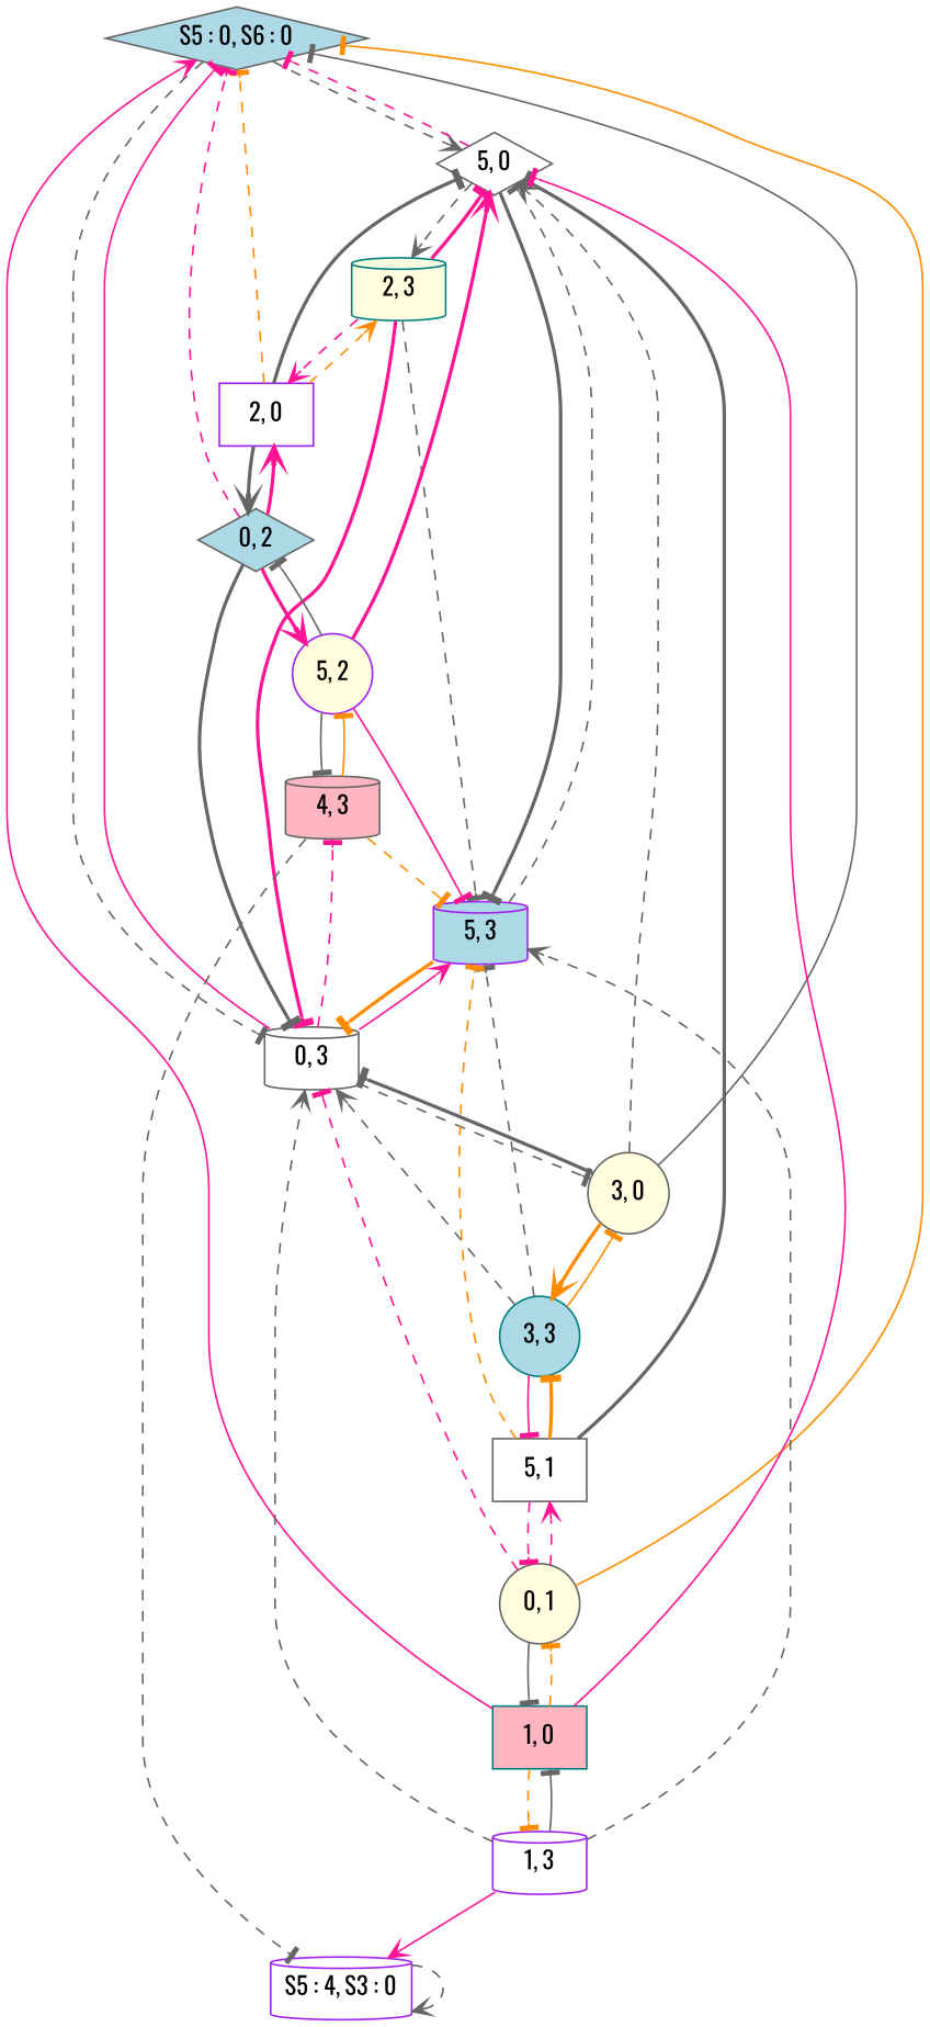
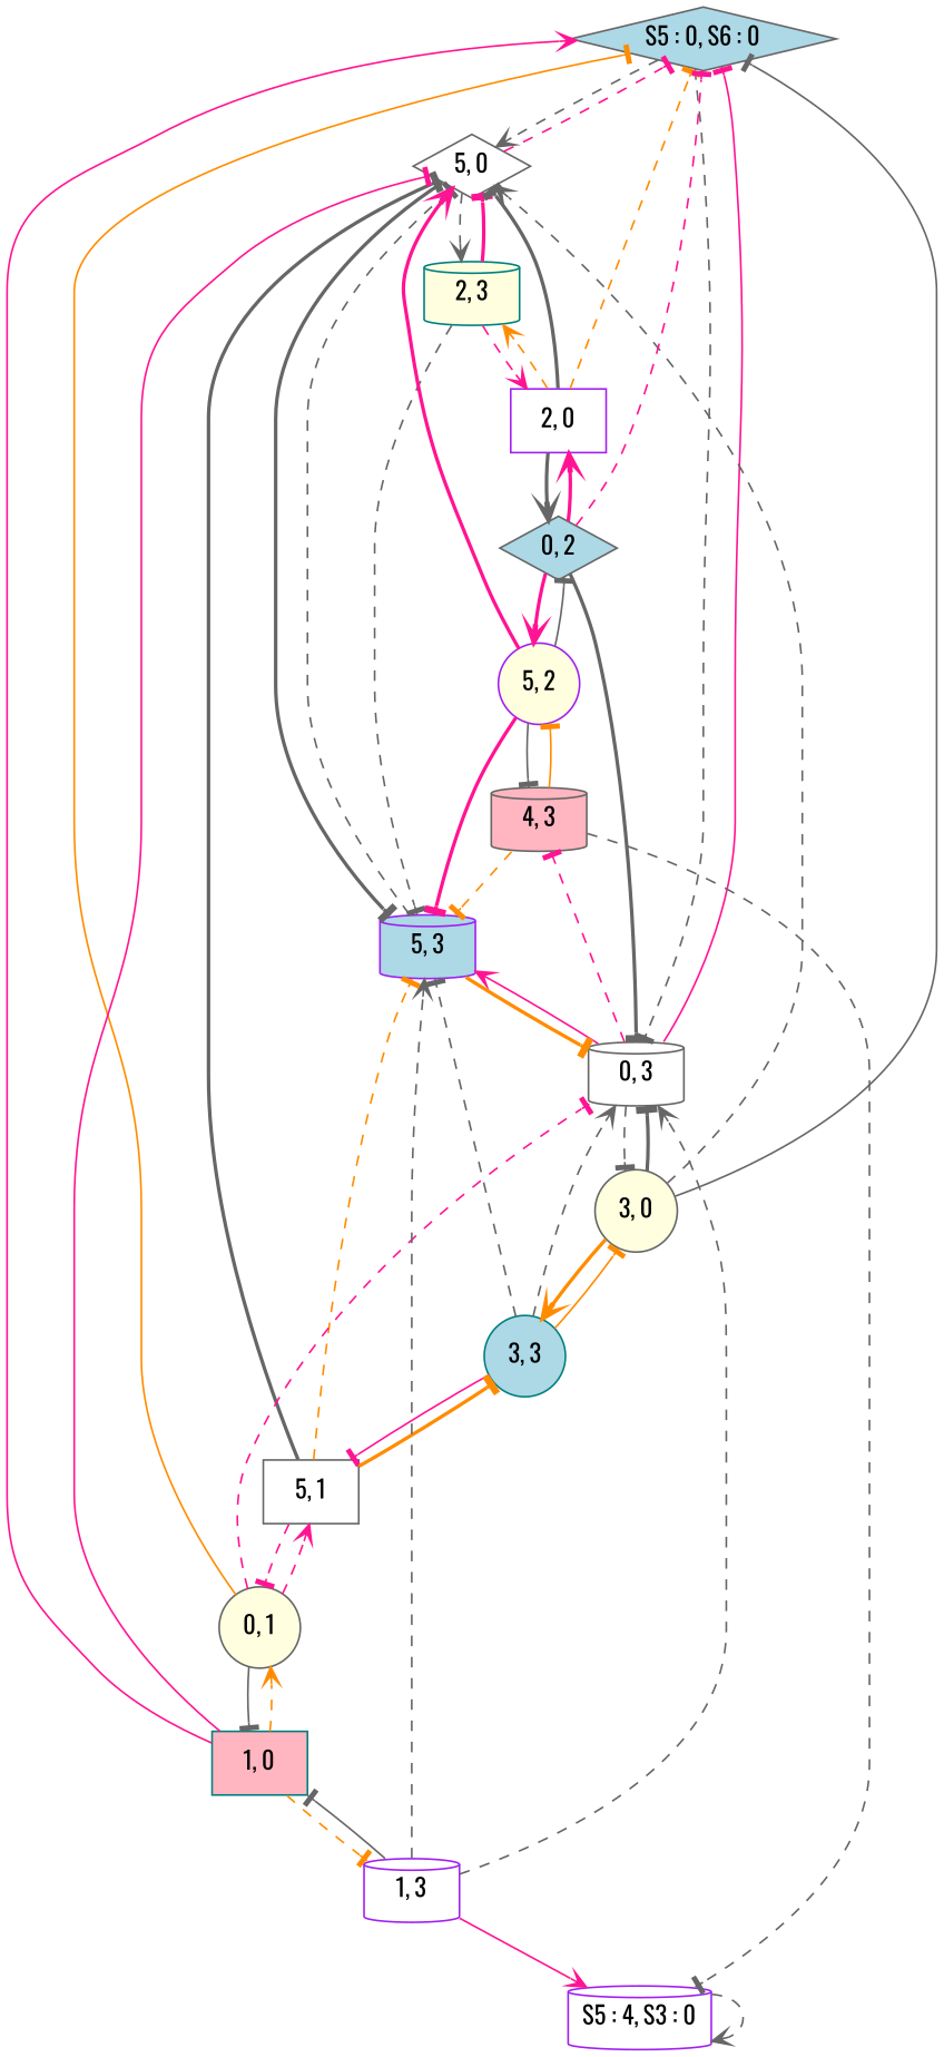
  digraph {
    fontname=Oswald
    node [color=gray40 fillcolor=white fontname=Oswald shape=cylinder style=filled]
    edge [arrowhead=tee color=gray40 fontname=Oswald style=dashed]
    n1 [fillcolor=lightblue label="S5 : 0, S6 : 0" shape=diamond]
    "5, 0" [shape=diamond]
    "0, 3"
    "5, 3" [color=purple fillcolor=lightblue]
    "2, 3" [color=teal fillcolor=lightyellow]
    "3, 0" [fillcolor=lightyellow shape=circle]
    "4, 3" [fillcolor=lightpink]
    n8 [color=purple label="S5 : 4, S3 : 0"]
    "2, 0" [color=purple shape=box]
    "3, 3" [color=teal fillcolor=lightblue shape=circle]
    "5, 1" [shape=box]
    "0, 1" [fillcolor=lightyellow shape=circle]
    "1, 0" [color=teal fillcolor=lightpink shape=box]
    "1, 3" [color=purple]
    "0, 2" [fillcolor=lightblue shape=diamond]
    "5, 2" [color=purple fillcolor=lightyellow shape=circle]
    n1 -> "5, 0" [arrowhead=vee]
    n1 -> "0, 3"
    "5, 0" -> n1 [color=deeppink]
    "5, 0" -> "5, 3" [style=bold]
    "5, 0" -> "2, 3" [arrowhead=vee]
    "0, 3" -> n1 [color=deeppink style=solid]
    "0, 3" -> "5, 3" [arrowhead=vee color=deeppink style=solid]
    "0, 3" -> "3, 0"
    "0, 3" -> "4, 3" [color=deeppink]
    "5, 3" -> "5, 0"
    "5, 3" -> "0, 3" [color=darkorange style=bold]
    "2, 3" -> "5, 0" [color=deeppink style=bold]
-   "2, 3" -> "0, 3" [color=deeppink style=bold]
    "2, 3" -> "5, 3"
    "2, 3" -> "2, 0" [arrowhead=vee color=deeppink]
    "3, 0" -> n1 [style=solid]
    "3, 0" -> "5, 0" [arrowhead=vee]
    "3, 0" -> "0, 3" [style=bold]
    "3, 0" -> "3, 3" [arrowhead=vee color=darkorange style=bold]
    "4, 3" -> "5, 3" [color=darkorange]
    "4, 3" -> n8
    "4, 3" -> "5, 2" [color=darkorange style=solid]
    n8 -> n8 [arrowhead=vee]
    "2, 0" -> n1 [color=darkorange]
    "2, 0" -> "5, 0" [style=bold]
    "2, 0" -> "2, 3" [arrowhead=vee color=darkorange]
    "2, 0" -> "0, 2" [arrowhead=vee style=bold]
    "3, 3" -> "0, 3" [arrowhead=vee]
    "3, 3" -> "5, 3"
    "3, 3" -> "3, 0" [color=darkorange style=solid]
    "3, 3" -> "5, 1" [color=deeppink style=solid]
    "5, 1" -> "5, 0" [style=bold]
    "5, 1" -> "5, 3" [color=darkorange]
    "5, 1" -> "3, 3" [color=darkorange style=bold]
    "5, 1" -> "0, 1" [color=deeppink]
    "0, 1" -> n1 [color=darkorange style=solid]
    "0, 1" -> "0, 3" [color=deeppink]
    "0, 1" -> "5, 1" [arrowhead=vee color=deeppink]
    "0, 1" -> "1, 0" [style=solid]
    "1, 0" -> n1 [arrowhead=vee color=deeppink style=solid]
    "1, 0" -> "5, 0" [color=deeppink style=solid]
-   "1, 0" -> "0, 1" [color=darkorange]
+   "1, 0" -> "0, 1" [arrowhead=vee color=darkorange]
    "1, 0" -> "1, 3" [color=darkorange]
    "1, 3" -> "0, 3" [arrowhead=vee]
    "1, 3" -> "5, 3" [arrowhead=vee]
    "1, 3" -> n8 [arrowhead=vee color=deeppink style=solid]
    "1, 3" -> "1, 0" [style=solid]
    "0, 2" -> n1 [color=deeppink]
    "0, 2" -> "0, 3" [style=bold]
    "0, 2" -> "2, 0" [arrowhead=vee color=deeppink style=bold]
    "0, 2" -> "5, 2" [arrowhead=vee color=deeppink style=bold]
    "5, 2" -> "5, 0" [arrowhead=vee color=deeppink style=bold]
-   "5, 2" -> "5, 3" [color=deeppink style=solid]
+   "5, 2" -> "5, 3" [color=deeppink style=bold]
    "5, 2" -> "4, 3" [style=solid]
    "5, 2" -> "0, 2" [style=solid]
  }
